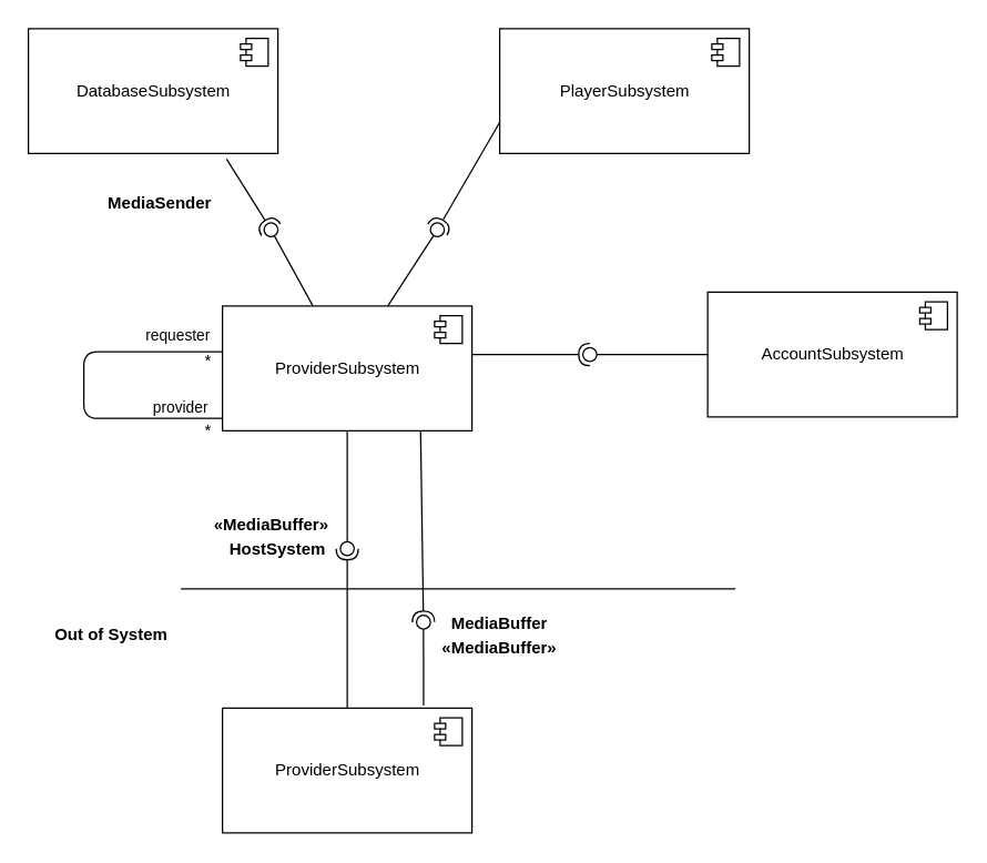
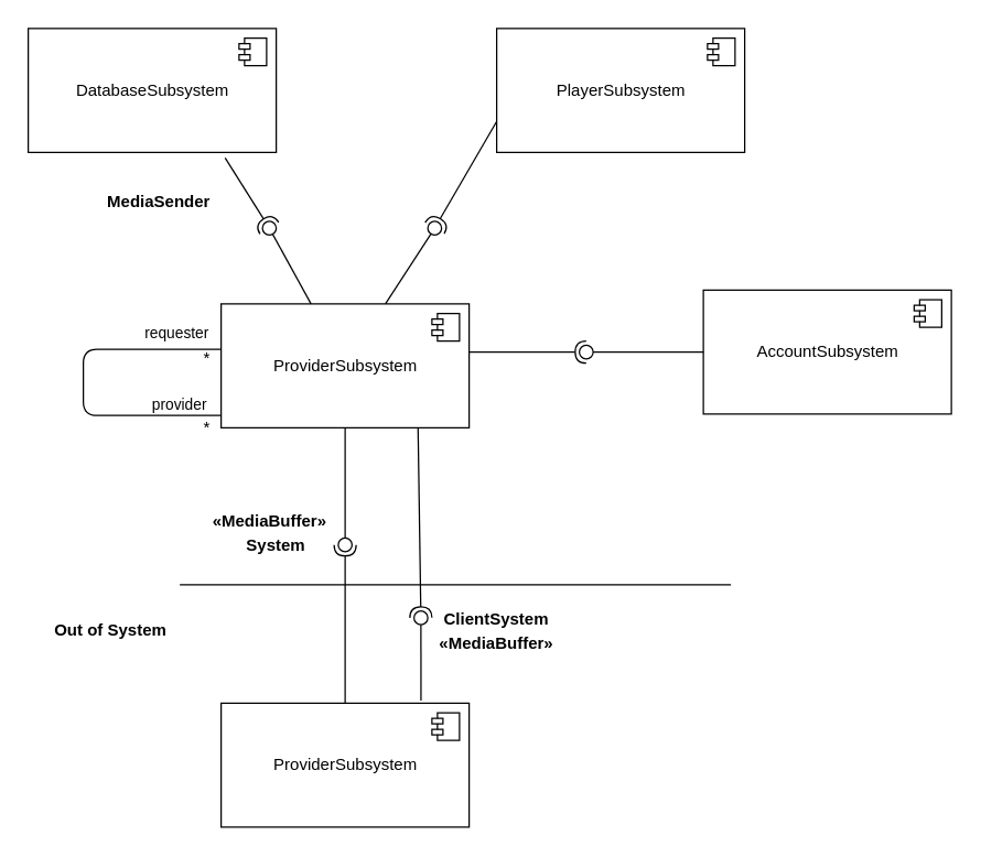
  <mxCell id="0" />
  <mxCell id="1" parent="0" />
  <mxCell id="2" value="&lt;span&gt;DatabaseSubsystem&lt;/span&gt;" style="html=1;dropTarget=0;" vertex="1" parent="1"><mxGeometry x="20" y="20" width="180" height="90" as="geometry" /></mxCell>
  <mxCell id="3" value="" style="shape=module;jettyWidth=8;jettyHeight=4;" vertex="1" parent="2"><mxGeometry x="1" width="20" height="20" relative="1" as="geometry"><mxPoint x="-27" y="7" as="offset" /></mxGeometry></mxCell>
  <mxCell id="4" value="&lt;span&gt;ProviderSubsystem&lt;/span&gt;" style="html=1;dropTarget=0;" vertex="1" parent="1"><mxGeometry x="160" y="220" width="180" height="90" as="geometry" /></mxCell>
  <mxCell id="5" value="" style="shape=module;jettyWidth=8;jettyHeight=4;" vertex="1" parent="4"><mxGeometry x="1" width="20" height="20" relative="1" as="geometry"><mxPoint x="-27" y="7" as="offset" /></mxGeometry></mxCell>
  <mxCell id="6" value="&lt;span&gt;PlayerSubsystem&lt;/span&gt;" style="html=1;dropTarget=0;" vertex="1" parent="1"><mxGeometry x="360" y="20" width="180" height="90" as="geometry" /></mxCell>
  <mxCell id="7" value="" style="shape=module;jettyWidth=8;jettyHeight=4;" vertex="1" parent="6"><mxGeometry x="1" width="20" height="20" relative="1" as="geometry"><mxPoint x="-27" y="7" as="offset" /></mxGeometry></mxCell>
  <mxCell id="8" value="&lt;span&gt;AccountSubsystem&lt;/span&gt;" style="html=1;dropTarget=0;" vertex="1" parent="1"><mxGeometry x="510" y="210" width="180" height="90" as="geometry" /></mxCell>
  <mxCell id="9" value="" style="shape=module;jettyWidth=8;jettyHeight=4;" vertex="1" parent="8"><mxGeometry x="1" width="20" height="20" relative="1" as="geometry"><mxPoint x="-27" y="7" as="offset" /></mxGeometry></mxCell>
  <mxCell id="10" value="ProviderSubsystem" style="html=1;dropTarget=0;" vertex="1" parent="1"><mxGeometry x="160" y="510" width="180" height="90" as="geometry" /></mxCell>
  <mxCell id="11" value="" style="shape=module;jettyWidth=8;jettyHeight=4;" vertex="1" parent="10"><mxGeometry x="1" width="20" height="20" relative="1" as="geometry"><mxPoint x="-27" y="7" as="offset" /></mxGeometry></mxCell>
  <mxCell id="12" value="" style="rounded=0;orthogonalLoop=1;jettySize=auto;html=1;endArrow=none;endFill=0;" edge="1" target="14" parent="1" source="4"><mxGeometry relative="1" as="geometry"><mxPoint x="230" y="135" as="sourcePoint" /></mxGeometry></mxCell>
  <mxCell id="13" value="" style="rounded=0;orthogonalLoop=1;jettySize=auto;html=1;endArrow=halfCircle;endFill=0;entryX=0.5;entryY=0.5;entryDx=0;entryDy=0;endSize=6;strokeWidth=1;exitX=0.794;exitY=1.044;exitDx=0;exitDy=0;exitPerimeter=0;" edge="1" target="14" parent="1" source="2"><mxGeometry relative="1" as="geometry"><mxPoint x="270" y="135" as="sourcePoint" /></mxGeometry></mxCell>
  <mxCell id="14" value="" style="ellipse;whiteSpace=wrap;html=1;fontFamily=Helvetica;fontSize=12;fontColor=#000000;align=center;strokeColor=#000000;fillColor=#ffffff;points=[];aspect=fixed;resizable=0;" vertex="1" parent="1"><mxGeometry x="190" y="160" width="10" height="10" as="geometry" /></mxCell>
  <mxCell id="15" value="" style="rounded=0;orthogonalLoop=1;jettySize=auto;html=1;endArrow=none;endFill=0;" edge="1" target="17" parent="1" source="4"><mxGeometry relative="1" as="geometry"><mxPoint x="230" y="135" as="sourcePoint" /></mxGeometry></mxCell>
  <mxCell id="16" value="" style="rounded=0;orthogonalLoop=1;jettySize=auto;html=1;endArrow=halfCircle;endFill=0;entryX=0.5;entryY=0.5;entryDx=0;entryDy=0;endSize=6;strokeWidth=1;exitX=0;exitY=0.75;exitDx=0;exitDy=0;" edge="1" target="17" parent="1" source="6"><mxGeometry relative="1" as="geometry"><mxPoint x="270" y="135" as="sourcePoint" /></mxGeometry></mxCell>
  <mxCell id="17" value="" style="ellipse;whiteSpace=wrap;html=1;fontFamily=Helvetica;fontSize=12;fontColor=#000000;align=center;strokeColor=#000000;fillColor=#ffffff;points=[];aspect=fixed;resizable=0;" vertex="1" parent="1"><mxGeometry x="310" y="160" width="10" height="10" as="geometry" /></mxCell>
  <mxCell id="18" value="" style="rounded=0;orthogonalLoop=1;jettySize=auto;html=1;endArrow=none;endFill=0;exitX=0;exitY=0.5;exitDx=0;exitDy=0;" edge="1" target="20" parent="1" source="8"><mxGeometry relative="1" as="geometry"><mxPoint x="405" y="255" as="sourcePoint" /></mxGeometry></mxCell>
  <mxCell id="19" value="" style="rounded=0;orthogonalLoop=1;jettySize=auto;html=1;endArrow=halfCircle;endFill=0;entryX=0.5;entryY=0.5;entryDx=0;entryDy=0;endSize=6;strokeWidth=1;" edge="1" target="20" parent="1"><mxGeometry relative="1" as="geometry"><mxPoint x="340" y="255" as="sourcePoint" /></mxGeometry></mxCell>
  <mxCell id="20" value="" style="ellipse;whiteSpace=wrap;html=1;fontFamily=Helvetica;fontSize=12;fontColor=#000000;align=center;strokeColor=#000000;fillColor=#ffffff;points=[];aspect=fixed;resizable=0;" vertex="1" parent="1"><mxGeometry x="420" y="250" width="10" height="10" as="geometry" /></mxCell>
  <mxCell id="21" value="" style="rounded=0;orthogonalLoop=1;jettySize=auto;html=1;endArrow=none;endFill=0;" edge="1" target="23" parent="1" source="4"><mxGeometry relative="1" as="geometry"><mxPoint x="230" y="395" as="sourcePoint" /></mxGeometry></mxCell>
  <mxCell id="22" value="" style="rounded=0;orthogonalLoop=1;jettySize=auto;html=1;endArrow=halfCircle;endFill=0;entryX=0.5;entryY=0.5;entryDx=0;entryDy=0;endSize=6;strokeWidth=1;exitX=0.5;exitY=0;exitDx=0;exitDy=0;" edge="1" target="23" parent="1" source="10"><mxGeometry relative="1" as="geometry"><mxPoint x="270" y="395" as="sourcePoint" /></mxGeometry></mxCell>
  <mxCell id="23" value="" style="ellipse;whiteSpace=wrap;html=1;fontFamily=Helvetica;fontSize=12;fontColor=#000000;align=center;strokeColor=#000000;fillColor=#ffffff;points=[];aspect=fixed;resizable=0;" vertex="1" parent="1"><mxGeometry x="245" y="390" width="10" height="10" as="geometry" /></mxCell>
  <mxCell id="24" value="" style="rounded=0;orthogonalLoop=1;jettySize=auto;html=1;endArrow=none;endFill=0;exitX=0.806;exitY=-0.022;exitDx=0;exitDy=0;exitPerimeter=0;" edge="1" target="26" parent="1" source="10"><mxGeometry relative="1" as="geometry"><mxPoint x="305" y="500" as="sourcePoint" /></mxGeometry></mxCell>
  <mxCell id="25" value="" style="rounded=0;orthogonalLoop=1;jettySize=auto;html=1;endArrow=halfCircle;endFill=0;entryX=0.5;entryY=0.5;entryDx=0;entryDy=0;endSize=6;strokeWidth=1;exitX=0.794;exitY=1;exitDx=0;exitDy=0;exitPerimeter=0;" edge="1" target="26" parent="1" source="4"><mxGeometry relative="1" as="geometry"><mxPoint x="335" y="505" as="sourcePoint" /></mxGeometry></mxCell>
  <mxCell id="26" value="" style="ellipse;whiteSpace=wrap;html=1;fontFamily=Helvetica;fontSize=12;fontColor=#000000;align=center;strokeColor=#000000;fillColor=#ffffff;points=[];aspect=fixed;resizable=0;" vertex="1" parent="1"><mxGeometry x="300" y="443" width="10" height="10" as="geometry" /></mxCell>
  <mxCell id="27" value="" style="line;strokeWidth=1;fillColor=none;align=left;verticalAlign=middle;spacingTop=-1;spacingLeft=3;spacingRight=3;rotatable=0;labelPosition=right;points=[];portConstraint=eastwest;" vertex="1" parent="1"><mxGeometry y="420" width="400" height="8" as="geometry" x="130" /></mxCell>
  <mxCell id="28" value="Out of System" style="text;align=center;fontStyle=1;verticalAlign=middle;spacingLeft=3;spacingRight=3;strokeColor=none;rotatable=0;points=[[0,0.5],[1,0.5]];portConstraint=eastwest;" vertex="1" parent="1"><mxGeometry x="35" y="443" width="90" height="26" as="geometry" /></mxCell>
  <mxCell id="29" value="MediaSender" style="text;align=center;fontStyle=1;verticalAlign=middle;spacingLeft=3;spacingRight=3;strokeColor=none;rotatable=0;points=[[0,0.5],[1,0.5]];portConstraint=eastwest;" vertex="1" parent="1"><mxGeometry x="75" y="132" width="80" height="26" as="geometry" /></mxCell>
- <mxCell id="30" value="HostSystem" style="text;align=center;fontStyle=1;verticalAlign=middle;spacingLeft=3;spacingRight=3;strokeColor=none;rotatable=0;points=[[0,0.5],[1,0.5]];portConstraint=eastwest;" vertex="1" parent="1"><mxGeometry x="160" y="382" width="80" height="26" as="geometry" /></mxCell>
- <mxCell id="31" value="MediaBuffer" style="text;align=center;fontStyle=1;verticalAlign=middle;spacingLeft=3;spacingRight=3;strokeColor=none;rotatable=0;points=[[0,0.5],[1,0.5]];portConstraint=eastwest;" vertex="1" parent="1"><mxGeometry x="320" y="435" width="80" height="26" as="geometry" /></mxCell>
+ <mxCell id="30" value="System" style="text;align=center;fontStyle=1;verticalAlign=middle;spacingLeft=3;spacingRight=3;strokeColor=none;rotatable=0;points=[[0,0.5],[1,0.5]];portConstraint=eastwest;" vertex="1" parent="1"><mxGeometry x="160" y="382" width="80" height="26" as="geometry" /></mxCell>
+ <mxCell id="31" value="ClientSystem" style="text;align=center;fontStyle=1;verticalAlign=middle;spacingLeft=3;spacingRight=3;strokeColor=none;rotatable=0;points=[[0,0.5],[1,0.5]];portConstraint=eastwest;" vertex="1" parent="1"><mxGeometry x="320" y="435" width="80" height="26" as="geometry" /></mxCell>
  <mxCell id="32" value="«MediaBuffer»" style="text;align=center;fontStyle=1;verticalAlign=middle;spacingLeft=3;spacingRight=3;strokeColor=none;rotatable=0;points=[[0,0.5],[1,0.5]];portConstraint=eastwest;" vertex="1" parent="1"><mxGeometry x="150" y="364" width="91" height="26" as="geometry" /></mxCell>
  <mxCell id="33" value="«MediaBuffer»" style="text;align=center;fontStyle=1;verticalAlign=middle;spacingLeft=3;spacingRight=3;strokeColor=none;rotatable=0;points=[[0,0.5],[1,0.5]];portConstraint=eastwest;" vertex="1" parent="1"><mxGeometry x="314.5" y="453" width="91" height="26" as="geometry" /></mxCell>
  <mxCell id="34" value="" style="endArrow=none;html=1;edgeStyle=orthogonalEdgeStyle;entryX=0;entryY=0.9;entryDx=0;entryDy=0;entryPerimeter=0;" edge="1" parent="1" source="4" target="4"><mxGeometry relative="1" as="geometry"><mxPoint x="80" y="210" as="sourcePoint" /><mxPoint x="60" y="330" as="targetPoint" /><Array as="points"><mxPoint x="60" y="253" /><mxPoint x="60" y="301" /></Array></mxGeometry></mxCell>
  <mxCell id="35" value="requester" style="edgeLabel;resizable=0;html=1;align=left;verticalAlign=bottom;" connectable="0" vertex="1" parent="34"><mxGeometry x="-1" relative="1" as="geometry"><mxPoint x="-56.94" y="-4.02" as="offset" /></mxGeometry></mxCell>
  <mxCell id="36" value="provider" style="edgeLabel;resizable=0;html=1;align=right;verticalAlign=bottom;" connectable="0" vertex="1" parent="34"><mxGeometry x="1" relative="1" as="geometry"><mxPoint x="-10.1" as="offset" /></mxGeometry></mxCell>
  <mxCell id="37" value="*" style="text;html=1;strokeColor=none;fillColor=none;align=center;verticalAlign=middle;whiteSpace=wrap;rounded=0;" vertex="1" parent="1"><mxGeometry y="250" width="40" height="20" as="geometry" x="130" /></mxCell>
  <mxCell id="38" value="*" style="text;html=1;strokeColor=none;fillColor=none;align=center;verticalAlign=middle;whiteSpace=wrap;rounded=0;" vertex="1" parent="1"><mxGeometry y="300" width="40" height="20" as="geometry" x="130" /></mxCell>
